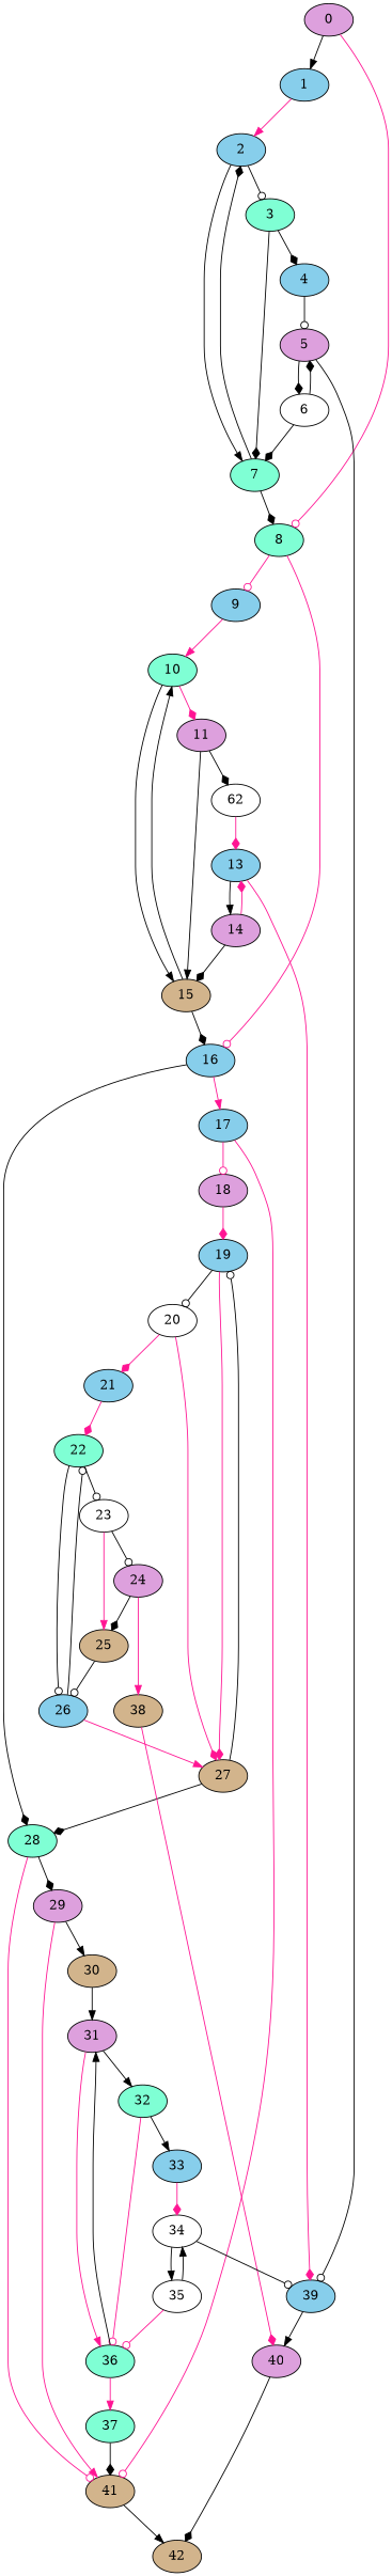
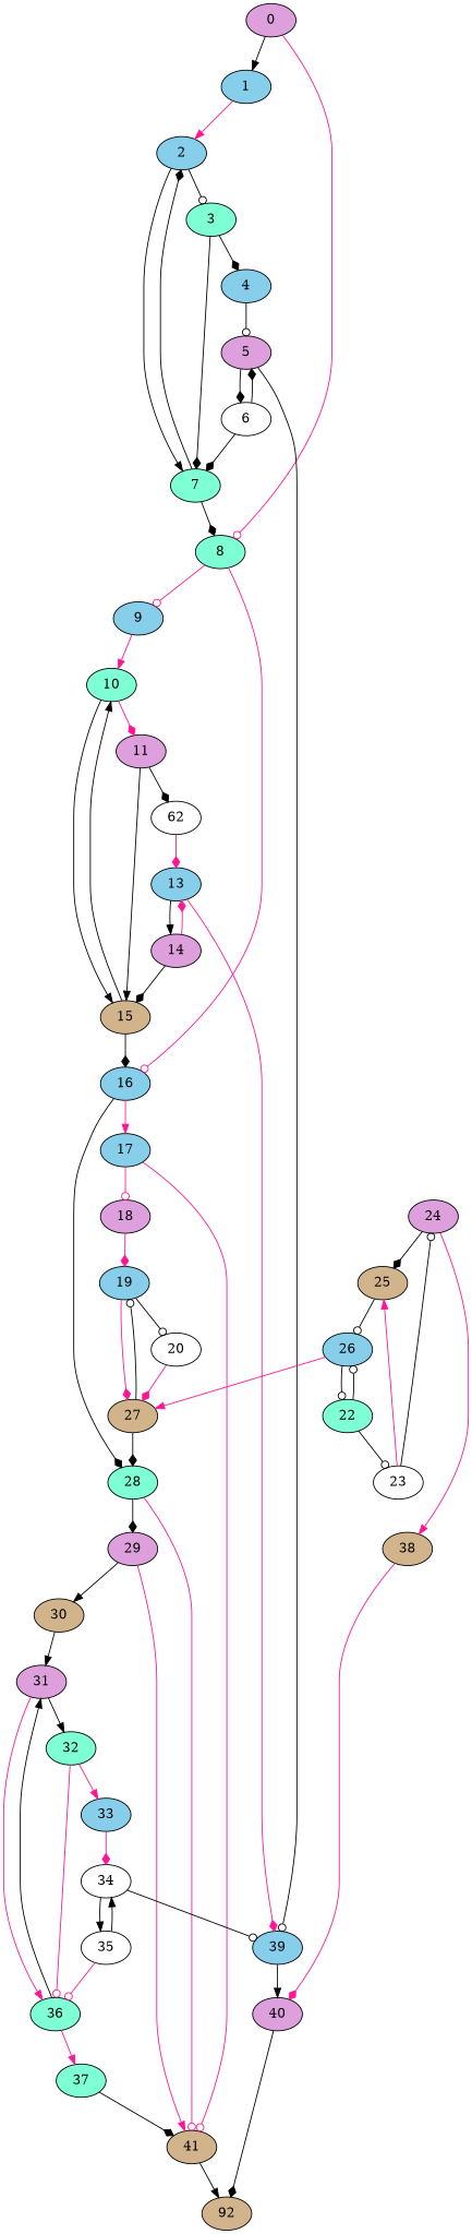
  digraph {
    node [fillcolor=skyblue style=filled]
    edge [arrowhead=diamond color=black]
    0 [fillcolor=plum]
    1
    8 [fillcolor=aquamarine]
    2
    9
    16
    3 [fillcolor=aquamarine]
    7 [fillcolor=aquamarine]
    4
    5 [fillcolor=plum]
    6 [fillcolor=white]
    39
    40 [fillcolor=plum]
    10 [fillcolor=aquamarine]
    17
    28 [fillcolor=aquamarine]
    11 [fillcolor=plum]
    15 [fillcolor=tan]
    n19 [fillcolor=white label=62]
    13
    14 [fillcolor=plum]
    18 [fillcolor=plum]
    41 [fillcolor=tan]
    29 [fillcolor=plum]
    19
-   42 [fillcolor=tan]
+   42 [fillcolor=tan label=92]
    20 [fillcolor=white]
    27 [fillcolor=tan]
-   21
    22 [fillcolor=aquamarine]
    23 [fillcolor=white]
    26
    24 [fillcolor=plum]
    25 [fillcolor=tan]
    38 [fillcolor=tan]
    30 [fillcolor=tan]
    31 [fillcolor=plum]
    32 [fillcolor=aquamarine]
    36 [fillcolor=aquamarine]
    33
    37 [fillcolor=aquamarine]
    34 [fillcolor=white]
    35 [fillcolor=white]
    0 -> 1 [arrowhead=normal]
    0 -> 8 [arrowhead=odot color=deeppink]
    1 -> 2 [arrowhead=normal color=deeppink]
    8 -> 9 [arrowhead=odot color=deeppink]
    8 -> 16 [arrowhead=odot color=deeppink]
    2 -> 3 [arrowhead=odot]
    2 -> 7 [arrowhead=normal]
    9 -> 10 [arrowhead=normal color=deeppink]
    16 -> 17 [arrowhead=normal color=deeppink]
    16 -> 28
    3 -> 7
    3 -> 4
    7 -> 8
    7 -> 2
    4 -> 5 [arrowhead=odot]
    5 -> 6
    5 -> 39 [arrowhead=odot]
    6 -> 7
    6 -> 5
    39 -> 40 [arrowhead=normal]
    40 -> 42
    10 -> 11 [color=deeppink]
    10 -> 15 [arrowhead=normal]
    17 -> 18 [arrowhead=odot color=deeppink]
    17 -> 41 [arrowhead=odot color=deeppink]
    28 -> 41 [arrowhead=odot color=deeppink]
    28 -> 29
    11 -> 15 [arrowhead=normal]
    11 -> n19
    15 -> 16
    15 -> 10 [arrowhead=normal]
    n19 -> 13 [color=deeppink]
    13 -> 39 [color=deeppink]
    13 -> 14 [arrowhead=normal]
    14 -> 15
    14 -> 13 [color=deeppink]
    18 -> 19 [color=deeppink]
    41 -> 42 [arrowhead=normal]
    29 -> 41 [arrowhead=normal color=deeppink]
    29 -> 30 [arrowhead=normal]
    19 -> 20 [arrowhead=odot]
    19 -> 27 [color=deeppink]
    20 -> 27 [color=deeppink]
-   20 -> 21 [color=deeppink]
    27 -> 28
    27 -> 19 [arrowhead=odot]
-   21 -> 22 [color=deeppink]
    22 -> 23 [arrowhead=odot]
    22 -> 26 [arrowhead=odot]
    23 -> 24 [arrowhead=odot]
    23 -> 25 [arrowhead=normal color=deeppink]
    26 -> 27 [arrowhead=normal color=deeppink]
    26 -> 22 [arrowhead=odot]
    24 -> 25
    24 -> 38 [arrowhead=normal color=deeppink]
    25 -> 26 [arrowhead=odot]
    38 -> 40 [color=deeppink]
    30 -> 31 [arrowhead=normal]
    31 -> 32 [arrowhead=normal]
    31 -> 36 [arrowhead=normal color=deeppink]
    32 -> 36 [arrowhead=odot color=deeppink]
-   32 -> 33 [arrowhead=normal]
+   32 -> 33 [arrowhead=normal color=deeppink]
    36 -> 31 [arrowhead=normal]
    36 -> 37 [arrowhead=normal color=deeppink]
    33 -> 34 [color=deeppink]
    37 -> 41
    34 -> 39 [arrowhead=odot]
    34 -> 35 [arrowhead=normal]
    35 -> 36 [arrowhead=odot color=deeppink]
    35 -> 34 [arrowhead=normal]
  }
